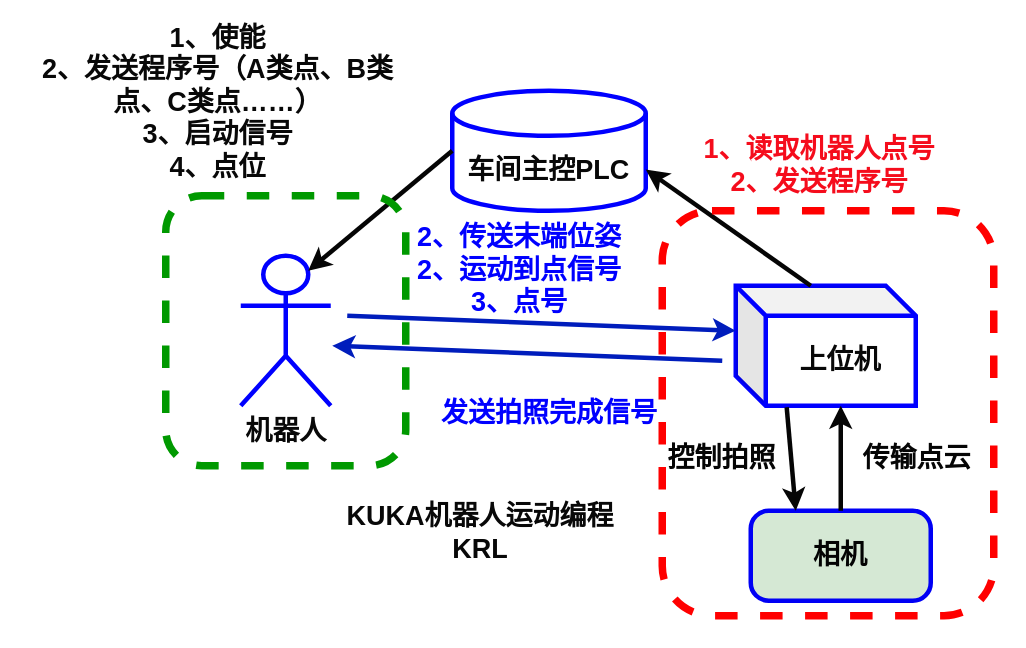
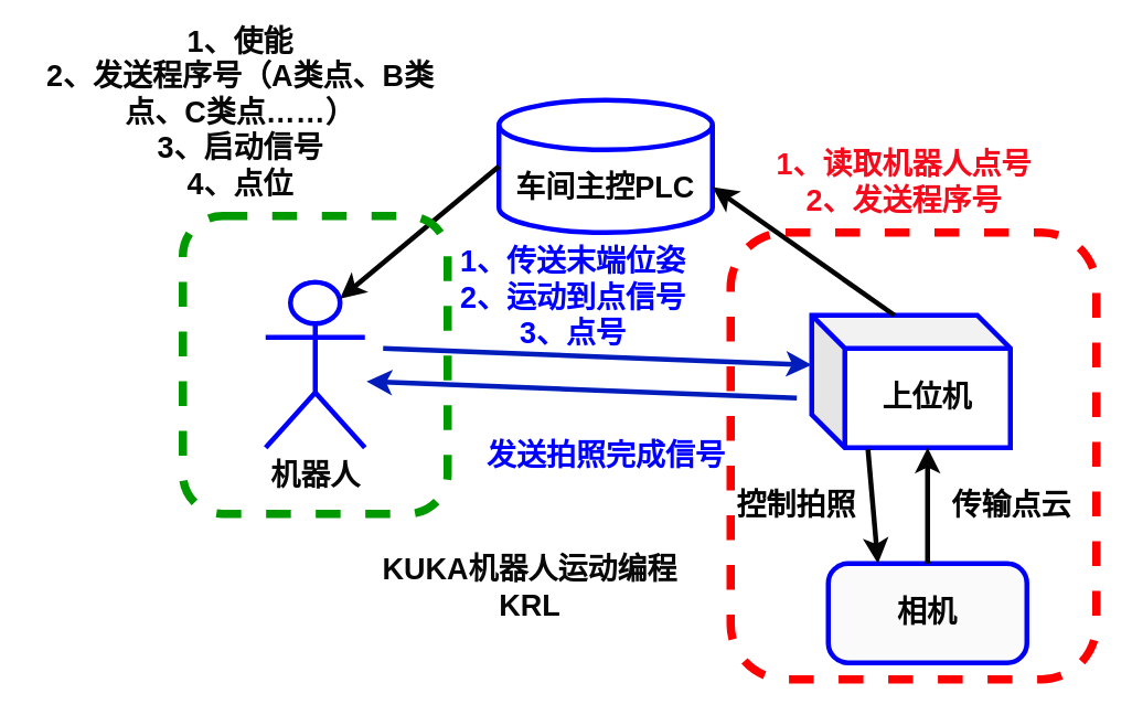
  <mxCell id="0" />
  <mxCell id="1" parent="0" />
  <mxCell id="2" value="&lt;font style=&quot;font-size: 18px&quot; color=&quot;#080808&quot;&gt;&lt;b&gt;车间主控PLC&lt;/b&gt;&lt;/font&gt;" style="shape=cylinder3;whiteSpace=wrap;html=1;boundedLbl=1;backgroundOutline=1;size=15;fillColor=none;strokeColor=#0000FF;strokeWidth=3;" parent="1" vertex="1"><mxGeometry x="301" y="60" width="129" height="80" as="geometry" /></mxCell>
  <mxCell id="3" value="&lt;font color=&quot;#080808&quot; style=&quot;font-size: 18px&quot;&gt;&lt;b&gt;上位机&lt;/b&gt;&lt;/font&gt;&lt;span style=&quot;color: rgba(0 , 0 , 0 , 0) ; font-family: monospace ; font-size: 0px&quot;&gt;%3CmxGraphModel%3E%3Croot%3E%3CmxCell%20id%3D%220%22%2F%3E%3CmxCell%20id%3D%221%22%20parent%3D%220%22%2F%3E%3CmxCell%20id%3D%222%22%20value%3D%22%26lt%3Bfont%20color%3D%26quot%3B%23080808%26quot%3B%20style%3D%26quot%3Bfont-size%3A%2018px%26quot%3B%26gt%3B%26lt%3Bb%26gt%3B%E6%9C%BA%E5%99%A8%E4%BA%BA%26lt%3B%2Fb%26gt%3B%26lt%3B%2Ffont%26gt%3B%22%20style%3D%22shape%3Dcube%3BwhiteSpace%3Dwrap%3Bhtml%3D1%3BboundedLbl%3D1%3BbackgroundOutline%3D1%3BdarkOpacity%3D0.05%3BdarkOpacity2%3D0.1%3BstrokeColor%3D%230000FF%3BstrokeWidth%3D3%3BfillColor%3Dnone%3B%22%20vertex%3D%221%22%20parent%3D%221%22%3E%3CmxGeometry%20x%3D%22300%22%20y%3D%22230%22%20width%3D%22120%22%20height%3D%2280%22%20as%3D%22geometry%22%2F%3E%3C%2FmxCell%3E%3C%2Froot%3E%3C%2FmxGraphModel%3E&lt;/span&gt;" style="shape=cube;whiteSpace=wrap;html=1;boundedLbl=1;backgroundOutline=1;darkOpacity=0.05;darkOpacity2=0.1;strokeColor=#0000FF;strokeWidth=3;fillColor=none;" parent="1" vertex="1"><mxGeometry x="490" y="190" width="120" height="80" as="geometry" /></mxCell>
  <mxCell id="4" value="&lt;b&gt;机器人&lt;/b&gt;" style="shape=umlActor;verticalLabelPosition=bottom;verticalAlign=top;html=1;outlineConnect=0;fontSize=18;fontColor=#080808;strokeColor=#0000FF;strokeWidth=3;fillColor=none;" parent="1" vertex="1"><mxGeometry x="160" y="170" width="60" height="100" as="geometry" /></mxCell>
- <mxCell id="5" value="&lt;font size=&quot;1&quot;&gt;&lt;b style=&quot;font-size: 18px&quot;&gt;相机&lt;/b&gt;&lt;/font&gt;" style="rounded=1;whiteSpace=wrap;html=1;fontSize=12;arcSize=20;fillColor=#d5e8d4;strokeColor=#0000F5;fontColor=#030303;strokeWidth=3;" parent="1" vertex="1"><mxGeometry x="500" y="340" width="120" height="60" as="geometry" /></mxCell>
+ <mxCell id="5" value="&lt;font size=&quot;1&quot;&gt;&lt;b style=&quot;font-size: 18px&quot;&gt;相机&lt;/b&gt;&lt;/font&gt;" style="rounded=1;whiteSpace=wrap;html=1;fontSize=12;arcSize=20;fillColor=#FAFAFA;strokeColor=#0000F5;fontColor=#030303;strokeWidth=3;" parent="1" vertex="1"><mxGeometry x="500" y="340" width="120" height="60" as="geometry" /></mxCell>
  <mxCell id="6" style="edgeStyle=none;html=1;entryX=0.75;entryY=0.1;entryDx=0;entryDy=0;fontSize=18;strokeColor=#050505;strokeWidth=3;exitX=0;exitY=0.5;exitDx=0;exitDy=0;exitPerimeter=0;entryPerimeter=0;" parent="1" source="2" target="4" edge="1"><mxGeometry relative="1" as="geometry"><mxPoint x="260" y="350" as="sourcePoint" /><mxPoint x="370" y="350" as="targetPoint" /></mxGeometry></mxCell>
  <mxCell id="7" style="edgeStyle=none;html=1;entryX=1;entryY=0;entryDx=0;entryDy=52.5;fontSize=18;strokeColor=#050505;strokeWidth=3;entryPerimeter=0;exitX=0;exitY=0;exitDx=50;exitDy=0;exitPerimeter=0;" parent="1" source="3" target="2" edge="1"><mxGeometry relative="1" as="geometry"><mxPoint x="521" y="90" as="sourcePoint" /><mxPoint x="320" y="280" as="targetPoint" /></mxGeometry></mxCell>
  <mxCell id="8" style="edgeStyle=none;html=1;entryX=0;entryY=0;entryDx=70;entryDy=80;fontSize=18;strokeColor=#050505;strokeWidth=3;entryPerimeter=0;exitX=0.5;exitY=0;exitDx=0;exitDy=0;" parent="1" source="5" target="3" edge="1"><mxGeometry relative="1" as="geometry"><mxPoint x="691" y="310" as="sourcePoint" /><mxPoint x="460" y="340" as="targetPoint" /></mxGeometry></mxCell>
  <mxCell id="9" value="" style="rounded=1;whiteSpace=wrap;html=1;dashed=1;strokeWidth=5;strokeColor=#FF0000;fillColor=none;" parent="1" vertex="1"><mxGeometry x="441" y="140" width="221" height="270" as="geometry" /></mxCell>
  <mxCell id="10" value="" style="rounded=1;whiteSpace=wrap;html=1;dashed=1;strokeWidth=5;strokeColor=#009900;fillColor=none;" parent="1" vertex="1"><mxGeometry x="110" y="130" width="160" height="180" as="geometry" /></mxCell>
  <mxCell id="11" value="&lt;b&gt;&lt;font style=&quot;font-size: 18px&quot; color=&quot;#080808&quot;&gt;KUKA机器人运动编程KRL&lt;/font&gt;&lt;/b&gt;" style="text;html=1;strokeColor=none;fillColor=none;align=center;verticalAlign=middle;whiteSpace=wrap;rounded=0;dashed=1;" parent="1" vertex="1"><mxGeometry x="230" y="340" width="180" height="30" as="geometry" /></mxCell>
  <mxCell id="12" value="&lt;b&gt;&lt;font style=&quot;font-size: 18px&quot;&gt;&lt;font color=&quot;#f50c1c&quot;&gt;1、读取机器人点号&lt;br&gt;2、发送程序号&lt;/font&gt;&lt;br&gt;&lt;/font&gt;&lt;/b&gt;" style="text;html=1;strokeColor=none;fillColor=none;align=center;verticalAlign=middle;whiteSpace=wrap;rounded=0;dashed=1;" parent="1" vertex="1"><mxGeometry x="441" y="70" width="210" height="80" as="geometry" /></mxCell>
  <mxCell id="13" value="&lt;font color=&quot;#080808&quot;&gt;&lt;span style=&quot;font-size: 18px&quot;&gt;&lt;b&gt;1、使能&lt;br&gt;2、发送程序号（A类点、B类点、C类点……）&lt;br&gt;3、启动信号&lt;br&gt;4、点位&lt;br&gt;&lt;/b&gt;&lt;/span&gt;&lt;/font&gt;" style="text;html=1;strokeColor=none;fillColor=none;align=center;verticalAlign=middle;whiteSpace=wrap;rounded=0;" parent="1" vertex="1"><mxGeometry x="20" y="20" width="250" height="95" as="geometry" /></mxCell>
  <mxCell id="14" style="edgeStyle=none;html=1;fontSize=18;strokeColor=#001DBC;strokeWidth=3;entryX=0;entryY=0;entryDx=0;entryDy=30;entryPerimeter=0;fillColor=#0050ef;" parent="1" target="3" edge="1"><mxGeometry relative="1" as="geometry"><mxPoint x="231" y="210" as="sourcePoint" /><mxPoint x="441" y="200" as="targetPoint" /></mxGeometry></mxCell>
- <mxCell id="15" value="&lt;span style=&quot;font-size: 18px&quot;&gt;&lt;b&gt;&lt;font color=&quot;#0000ff&quot;&gt;2、传送末端位姿&lt;br&gt;2、运动到点信号&lt;br&gt;3、点号&lt;br&gt;&lt;/font&gt;&lt;/b&gt;&lt;/span&gt;" style="text;html=1;strokeColor=none;fillColor=none;align=center;verticalAlign=middle;whiteSpace=wrap;rounded=0;" parent="1" vertex="1"><mxGeometry x="271" y="150" width="150" height="60" as="geometry" /></mxCell>
+ <mxCell id="15" value="&lt;span style=&quot;font-size: 18px&quot;&gt;&lt;b&gt;&lt;font color=&quot;#0000ff&quot;&gt;1、传送末端位姿&lt;br&gt;2、运动到点信号&lt;br&gt;3、点号&lt;br&gt;&lt;/font&gt;&lt;/b&gt;&lt;/span&gt;" style="text;html=1;strokeColor=none;fillColor=none;align=center;verticalAlign=middle;whiteSpace=wrap;rounded=0;" parent="1" vertex="1"><mxGeometry x="271" y="150" width="150" height="60" as="geometry" /></mxCell>
  <mxCell id="16" value="&lt;font color=&quot;#050505&quot; size=&quot;1&quot;&gt;&lt;b style=&quot;font-size: 18px&quot;&gt;传输点云&lt;/b&gt;&lt;/font&gt;" style="text;html=1;strokeColor=none;fillColor=none;align=center;verticalAlign=middle;whiteSpace=wrap;rounded=0;" parent="1" vertex="1"><mxGeometry x="571" y="290" width="80" height="30" as="geometry" /></mxCell>
  <mxCell id="17" style="edgeStyle=none;html=1;entryX=0.25;entryY=0;entryDx=0;entryDy=0;fontSize=18;strokeColor=#050505;strokeWidth=3;exitX=0.283;exitY=1.013;exitDx=0;exitDy=0;exitPerimeter=0;" parent="1" source="3" target="5" edge="1"><mxGeometry relative="1" as="geometry"><mxPoint x="500" y="340" as="sourcePoint" /><mxPoint x="500" y="270" as="targetPoint" /></mxGeometry></mxCell>
  <mxCell id="18" value="&lt;font color=&quot;#050505&quot; size=&quot;1&quot;&gt;&lt;b style=&quot;font-size: 18px&quot;&gt;控制拍照&lt;/b&gt;&lt;/font&gt;" style="text;html=1;strokeColor=none;fillColor=none;align=center;verticalAlign=middle;whiteSpace=wrap;rounded=0;" parent="1" vertex="1"><mxGeometry x="441" y="290" width="80" height="30" as="geometry" /></mxCell>
  <mxCell id="19" style="edgeStyle=none;html=1;fontSize=18;strokeColor=#001DBC;strokeWidth=3;fillColor=#0050ef;" edge="1" parent="1"><mxGeometry relative="1" as="geometry"><mxPoint x="481" y="240" as="sourcePoint" /><mxPoint x="221" y="230" as="targetPoint" /></mxGeometry></mxCell>
  <mxCell id="20" value="&lt;span style=&quot;font-size: 18px&quot;&gt;&lt;b&gt;&lt;font color=&quot;#0000ff&quot;&gt;发送拍照完成信号&lt;/font&gt;&lt;/b&gt;&lt;/span&gt;" style="text;html=1;strokeColor=none;fillColor=none;align=center;verticalAlign=middle;whiteSpace=wrap;rounded=0;" vertex="1" parent="1"><mxGeometry x="291" y="250" width="150" height="50" as="geometry" /></mxCell>
